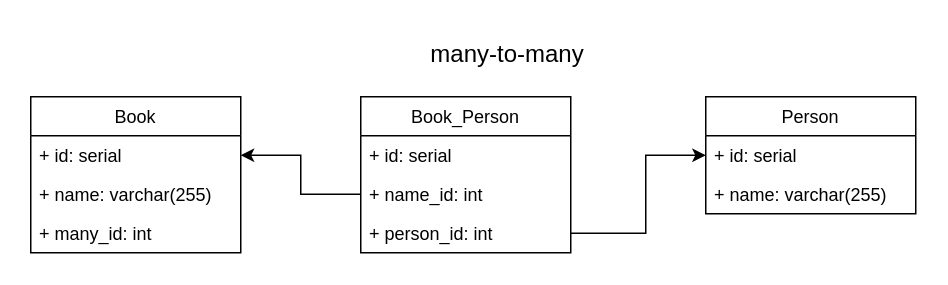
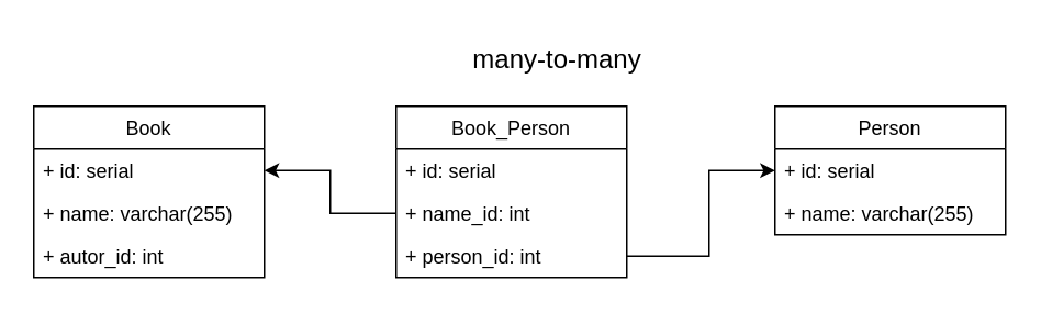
  <mxCell id="0" />
  <mxCell id="1" parent="0" />
  <mxCell id="2" value="Person" style="swimlane;fontStyle=0;childLayout=stackLayout;horizontal=1;startSize=26;fillColor=none;horizontalStack=0;resizeParent=1;resizeParentMax=0;resizeLast=0;collapsible=1;marginBottom=0;" vertex="1" parent="1"><mxGeometry x="470" y="64" width="140" height="78" as="geometry" /></mxCell>
  <mxCell id="3" value="+ id: serial" style="text;strokeColor=none;fillColor=none;align=left;verticalAlign=top;spacingLeft=4;spacingRight=4;overflow=hidden;rotatable=0;points=[[0,0.5],[1,0.5]];portConstraint=eastwest;" vertex="1" parent="2"><mxGeometry y="26" width="140" height="26" as="geometry" /></mxCell>
  <mxCell id="4" value="+ name: varchar(255)" style="text;strokeColor=none;fillColor=none;align=left;verticalAlign=top;spacingLeft=4;spacingRight=4;overflow=hidden;rotatable=0;points=[[0,0.5],[1,0.5]];portConstraint=eastwest;" vertex="1" parent="2"><mxGeometry y="52" width="140" height="26" as="geometry" /></mxCell>
  <mxCell id="5" value="Book_Person" style="swimlane;fontStyle=0;childLayout=stackLayout;horizontal=1;startSize=26;fillColor=none;horizontalStack=0;resizeParent=1;resizeParentMax=0;resizeLast=0;collapsible=1;marginBottom=0;" vertex="1" parent="1"><mxGeometry x="240" y="64" width="140" height="104" as="geometry" /></mxCell>
  <mxCell id="6" value="+ id: serial" style="text;strokeColor=none;fillColor=none;align=left;verticalAlign=top;spacingLeft=4;spacingRight=4;overflow=hidden;rotatable=0;points=[[0,0.5],[1,0.5]];portConstraint=eastwest;" vertex="1" parent="5"><mxGeometry y="26" width="140" height="26" as="geometry" /></mxCell>
  <mxCell id="7" value="+ name_id: int" style="text;strokeColor=none;fillColor=none;align=left;verticalAlign=top;spacingLeft=4;spacingRight=4;overflow=hidden;rotatable=0;points=[[0,0.5],[1,0.5]];portConstraint=eastwest;" vertex="1" parent="5"><mxGeometry y="52" width="140" height="26" as="geometry" /></mxCell>
  <mxCell id="8" value="+ person_id: int" style="text;strokeColor=none;fillColor=none;align=left;verticalAlign=top;spacingLeft=4;spacingRight=4;overflow=hidden;rotatable=0;points=[[0,0.5],[1,0.5]];portConstraint=eastwest;" vertex="1" parent="5"><mxGeometry y="78" width="140" height="26" as="geometry" /></mxCell>
  <mxCell id="9" value="Book" style="swimlane;fontStyle=0;childLayout=stackLayout;horizontal=1;startSize=26;fillColor=none;horizontalStack=0;resizeParent=1;resizeParentMax=0;resizeLast=0;collapsible=1;marginBottom=0;" vertex="1" parent="1"><mxGeometry x="20" y="64" width="140" height="104" as="geometry" /></mxCell>
  <mxCell id="10" value="+ id: serial" style="text;strokeColor=none;fillColor=none;align=left;verticalAlign=top;spacingLeft=4;spacingRight=4;overflow=hidden;rotatable=0;points=[[0,0.5],[1,0.5]];portConstraint=eastwest;" vertex="1" parent="9"><mxGeometry y="26" width="140" height="26" as="geometry" /></mxCell>
  <mxCell id="11" value="+ name: varchar(255)" style="text;strokeColor=none;fillColor=none;align=left;verticalAlign=top;spacingLeft=4;spacingRight=4;overflow=hidden;rotatable=0;points=[[0,0.5],[1,0.5]];portConstraint=eastwest;" vertex="1" parent="9"><mxGeometry y="52" width="140" height="26" as="geometry" /></mxCell>
- <mxCell id="12" value="+ many_id: int" style="text;strokeColor=none;fillColor=none;align=left;verticalAlign=top;spacingLeft=4;spacingRight=4;overflow=hidden;rotatable=0;points=[[0,0.5],[1,0.5]];portConstraint=eastwest;" vertex="1" parent="9"><mxGeometry y="78" width="140" height="26" as="geometry" /></mxCell>
+ <mxCell id="12" value="+ autor_id: int" style="text;strokeColor=none;fillColor=none;align=left;verticalAlign=top;spacingLeft=4;spacingRight=4;overflow=hidden;rotatable=0;points=[[0,0.5],[1,0.5]];portConstraint=eastwest;" vertex="1" parent="9"><mxGeometry y="78" width="140" height="26" as="geometry" /></mxCell>
  <mxCell id="13" value="&lt;div&gt;&lt;font style=&quot;font-size: 16px&quot;&gt;many-to-many&lt;/font&gt;&lt;/div&gt;" style="text;html=1;strokeColor=none;fillColor=none;align=center;verticalAlign=middle;whiteSpace=wrap;rounded=0;" vertex="1" parent="1"><mxGeometry x="278" y="20" width="120" height="30" as="geometry" /></mxCell>
  <mxCell id="14" value="" style="endArrow=classic;html=1;rounded=0;fontSize=16;exitX=0;exitY=0.5;exitDx=0;exitDy=0;entryX=1;entryY=0.5;entryDx=0;entryDy=0;" edge="1" parent="1" source="7" target="10"><mxGeometry relative="1" as="geometry"><mxPoint x="240" y="129" as="sourcePoint" /><mxPoint x="160" y="103" as="targetPoint" /><Array as="points"><mxPoint x="200" y="129" /><mxPoint x="200" y="103" /></Array></mxGeometry></mxCell>
  <mxCell id="15" value="" style="endArrow=classic;html=1;rounded=0;fontSize=16;exitX=1;exitY=0.5;exitDx=0;exitDy=0;entryX=0;entryY=0.5;entryDx=0;entryDy=0;" edge="1" parent="1" source="8" target="3"><mxGeometry relative="1" as="geometry"><mxPoint x="250" y="139" as="sourcePoint" /><mxPoint x="170" y="113" as="targetPoint" /><Array as="points"><mxPoint x="430" y="155" /><mxPoint x="430" y="103" /></Array></mxGeometry></mxCell>
